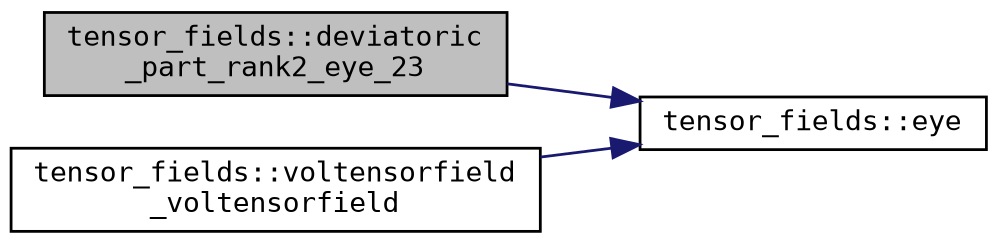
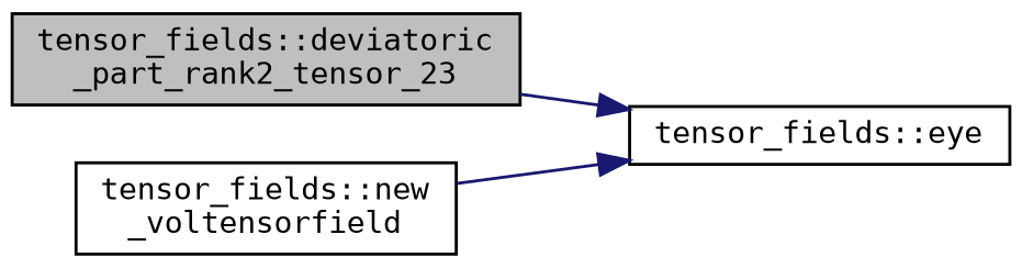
  digraph {
    fontname="DejaVu Sans Mono"
    rankdir=LR
    node [color=black fillcolor=white fontname="DejaVu Sans Mono" fontsize=10 shape=record style=filled]
    edge [color=midnightblue fontname="DejaVu Sans Mono" fontsize=10 labelfontname=Helvetica labelfontsize=10 style=solid]
-   n1 [fillcolor=grey75 fontcolor=black height=0.2 label="tensor_fields::deviatoric\l_part_rank2_eye_23" width=0.4]
+   n1 [fillcolor=grey75 fontcolor=black height=0.2 label="tensor_fields::deviatoric\l_part_rank2_tensor_23" width=0.4]
    n2 [height=0.2 label="tensor_fields::eye" width=0.4]
-   n3 [height=0.2 label="tensor_fields::voltensorfield\l_voltensorfield" width=0.4]
+   n3 [height=0.2 label="tensor_fields::new\l_voltensorfield" width=0.4]
    n1 -> n2
    n3 -> n2
  }
